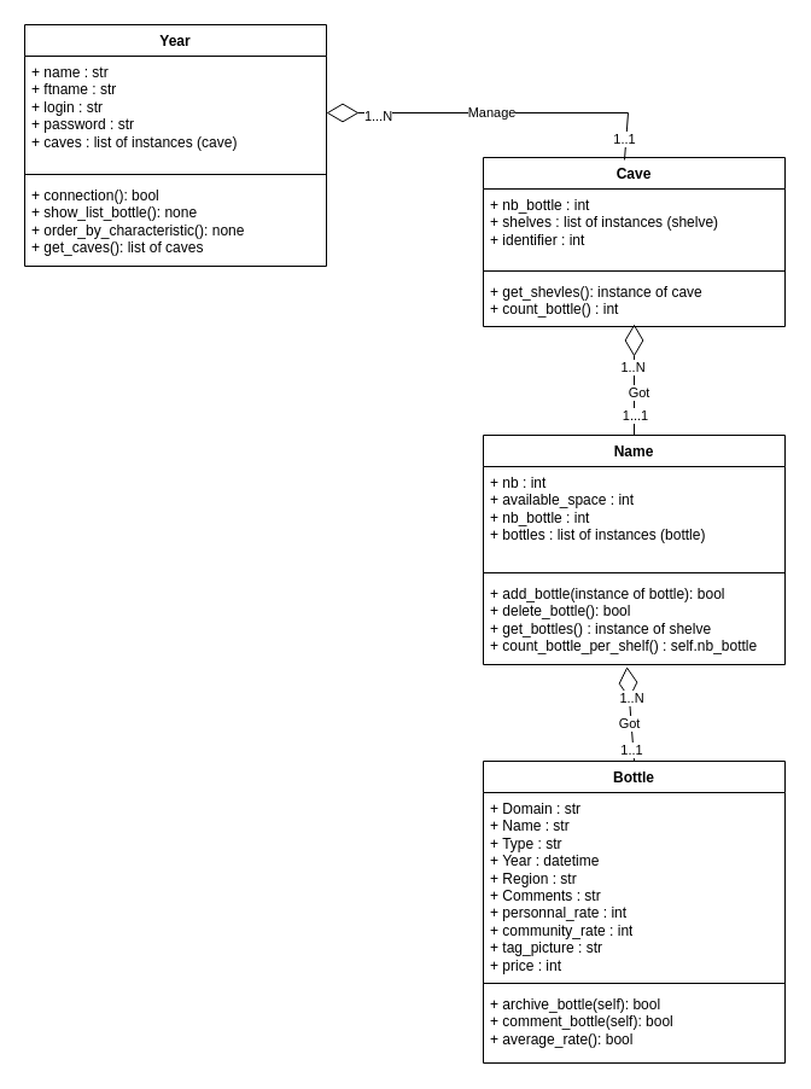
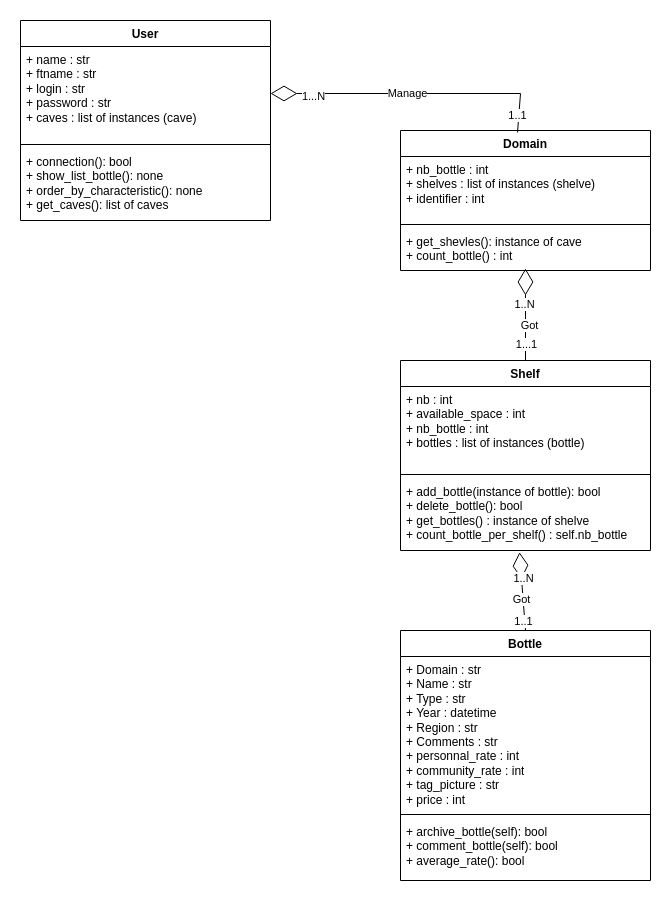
  <mxCell id="0" />
  <mxCell id="1" parent="0" />
- <mxCell id="2" value="Year" style="swimlane;fontStyle=1;align=center;verticalAlign=top;childLayout=stackLayout;horizontal=1;startSize=26;horizontalStack=0;resizeParent=1;resizeParentMax=0;resizeLast=0;collapsible=1;marginBottom=0;whiteSpace=wrap;html=1;" vertex="1" parent="1"><mxGeometry x="20" y="20" width="250" height="200" as="geometry" /></mxCell>
+ <mxCell id="2" value="User" style="swimlane;fontStyle=1;align=center;verticalAlign=top;childLayout=stackLayout;horizontal=1;startSize=26;horizontalStack=0;resizeParent=1;resizeParentMax=0;resizeLast=0;collapsible=1;marginBottom=0;whiteSpace=wrap;html=1;" vertex="1" parent="1"><mxGeometry x="20" y="20" width="250" height="200" as="geometry" /></mxCell>
  <mxCell id="3" value="+ name : str&lt;div&gt;+ ftname : str&lt;/div&gt;&lt;div&gt;+ login : str&lt;/div&gt;&lt;div&gt;+ password : str&lt;br&gt;&lt;div&gt;&lt;div&gt;+ caves : list of instances (cave)&amp;nbsp;&lt;/div&gt;&lt;/div&gt;&lt;/div&gt;" style="text;strokeColor=none;fillColor=none;align=left;verticalAlign=top;spacingLeft=4;spacingRight=4;overflow=hidden;rotatable=0;points=[[0,0.5],[1,0.5]];portConstraint=eastwest;whiteSpace=wrap;html=1;" vertex="1" parent="2"><mxGeometry y="26" width="250" height="94" as="geometry" /></mxCell>
  <mxCell id="4" value="" style="line;strokeWidth=1;fillColor=none;align=left;verticalAlign=middle;spacingTop=-1;spacingLeft=3;spacingRight=3;rotatable=0;labelPosition=right;points=[];portConstraint=eastwest;strokeColor=inherit;" vertex="1" parent="2"><mxGeometry y="120" width="250" height="8" as="geometry" /></mxCell>
  <mxCell id="5" value="+ connection(): bool&amp;nbsp;&lt;div&gt;+ show_list_bottle(): none&lt;/div&gt;&lt;div&gt;+ order_by_characteristic(): none&lt;/div&gt;&lt;div&gt;+ get_caves(): list of caves&lt;/div&gt;" style="text;strokeColor=none;fillColor=none;align=left;verticalAlign=top;spacingLeft=4;spacingRight=4;overflow=hidden;rotatable=0;points=[[0,0.5],[1,0.5]];portConstraint=eastwest;whiteSpace=wrap;html=1;" vertex="1" parent="2"><mxGeometry y="128" width="250" height="72" as="geometry" /></mxCell>
- <mxCell id="6" value="Cave" style="swimlane;fontStyle=1;align=center;verticalAlign=top;childLayout=stackLayout;horizontal=1;startSize=26;horizontalStack=0;resizeParent=1;resizeParentMax=0;resizeLast=0;collapsible=1;marginBottom=0;whiteSpace=wrap;html=1;" vertex="1" parent="1"><mxGeometry x="400" y="130" width="250" height="140" as="geometry" /></mxCell>
+ <mxCell id="6" value="Domain" style="swimlane;fontStyle=1;align=center;verticalAlign=top;childLayout=stackLayout;horizontal=1;startSize=26;horizontalStack=0;resizeParent=1;resizeParentMax=0;resizeLast=0;collapsible=1;marginBottom=0;whiteSpace=wrap;html=1;" vertex="1" parent="1"><mxGeometry x="400" y="130" width="250" height="140" as="geometry" /></mxCell>
  <mxCell id="7" value="+ nb_bottle : int&lt;div&gt;+ shelves : list of instances (shelve)&lt;br&gt;+ identifier : int&lt;/div&gt;" style="text;strokeColor=none;fillColor=none;align=left;verticalAlign=top;spacingLeft=4;spacingRight=4;overflow=hidden;rotatable=0;points=[[0,0.5],[1,0.5]];portConstraint=eastwest;whiteSpace=wrap;html=1;" vertex="1" parent="6"><mxGeometry y="26" width="250" height="64" as="geometry" /></mxCell>
  <mxCell id="8" value="" style="line;strokeWidth=1;fillColor=none;align=left;verticalAlign=middle;spacingTop=-1;spacingLeft=3;spacingRight=3;rotatable=0;labelPosition=right;points=[];portConstraint=eastwest;strokeColor=inherit;" vertex="1" parent="6"><mxGeometry y="90" width="250" height="8" as="geometry" /></mxCell>
  <mxCell id="9" value="&lt;div&gt;+ get_shevles(): instance of cave&lt;br&gt;+ count_bottle() : int&lt;/div&gt;" style="text;strokeColor=none;fillColor=none;align=left;verticalAlign=top;spacingLeft=4;spacingRight=4;overflow=hidden;rotatable=0;points=[[0,0.5],[1,0.5]];portConstraint=eastwest;whiteSpace=wrap;html=1;" vertex="1" parent="6"><mxGeometry y="98" width="250" height="42" as="geometry" /></mxCell>
  <mxCell id="10" value="Bottle" style="swimlane;fontStyle=1;align=center;verticalAlign=top;childLayout=stackLayout;horizontal=1;startSize=26;horizontalStack=0;resizeParent=1;resizeParentMax=0;resizeLast=0;collapsible=1;marginBottom=0;whiteSpace=wrap;html=1;" vertex="1" parent="1"><mxGeometry x="400" y="630" width="250" height="250" as="geometry" /></mxCell>
  <mxCell id="11" value="+ Domain : str&lt;div&gt;+ Name : str&lt;/div&gt;&lt;div&gt;+ Type : str&lt;/div&gt;&lt;div&gt;+ Year : datetime&lt;/div&gt;&lt;div&gt;+ Region : str&lt;/div&gt;&lt;div&gt;+ Comments : str&lt;/div&gt;&lt;div&gt;+ personnal_rate : int&lt;/div&gt;&lt;div&gt;+ community_rate : int&lt;/div&gt;&lt;div&gt;+ tag_picture : str&lt;/div&gt;&lt;div&gt;+ price : int&lt;/div&gt;" style="text;strokeColor=none;fillColor=none;align=left;verticalAlign=top;spacingLeft=4;spacingRight=4;overflow=hidden;rotatable=0;points=[[0,0.5],[1,0.5]];portConstraint=eastwest;whiteSpace=wrap;html=1;" vertex="1" parent="10"><mxGeometry y="26" width="250" height="154" as="geometry" /></mxCell>
  <mxCell id="12" value="" style="line;strokeWidth=1;fillColor=none;align=left;verticalAlign=middle;spacingTop=-1;spacingLeft=3;spacingRight=3;rotatable=0;labelPosition=right;points=[];portConstraint=eastwest;strokeColor=inherit;" vertex="1" parent="10"><mxGeometry y="180" width="250" height="8" as="geometry" /></mxCell>
  <mxCell id="13" value="+ archive_bottle(self): bool&lt;div&gt;+ comment_bottle(self): bool&lt;/div&gt;&lt;div&gt;+ average_rate(): bool&lt;/div&gt;" style="text;strokeColor=none;fillColor=none;align=left;verticalAlign=top;spacingLeft=4;spacingRight=4;overflow=hidden;rotatable=0;points=[[0,0.5],[1,0.5]];portConstraint=eastwest;whiteSpace=wrap;html=1;" vertex="1" parent="10"><mxGeometry y="188" width="250" height="62" as="geometry" /></mxCell>
- <mxCell id="14" value="Name&lt;div&gt;&lt;br&gt;&lt;/div&gt;" style="swimlane;fontStyle=1;align=center;verticalAlign=top;childLayout=stackLayout;horizontal=1;startSize=26;horizontalStack=0;resizeParent=1;resizeParentMax=0;resizeLast=0;collapsible=1;marginBottom=0;whiteSpace=wrap;html=1;" vertex="1" parent="1"><mxGeometry x="400" y="360" width="250" height="190" as="geometry" /></mxCell>
+ <mxCell id="14" value="Shelf&lt;div&gt;&lt;br&gt;&lt;/div&gt;" style="swimlane;fontStyle=1;align=center;verticalAlign=top;childLayout=stackLayout;horizontal=1;startSize=26;horizontalStack=0;resizeParent=1;resizeParentMax=0;resizeLast=0;collapsible=1;marginBottom=0;whiteSpace=wrap;html=1;" vertex="1" parent="1"><mxGeometry x="400" y="360" width="250" height="190" as="geometry" /></mxCell>
  <mxCell id="15" value="+ nb : int&lt;div&gt;+ available_space : int&lt;/div&gt;&lt;div&gt;+ nb_bottle : int&lt;/div&gt;&lt;div&gt;+ bottles : list of instances (bottle)&lt;/div&gt;" style="text;strokeColor=none;fillColor=none;align=left;verticalAlign=top;spacingLeft=4;spacingRight=4;overflow=hidden;rotatable=0;points=[[0,0.5],[1,0.5]];portConstraint=eastwest;whiteSpace=wrap;html=1;" vertex="1" parent="14"><mxGeometry y="26" width="250" height="84" as="geometry" /></mxCell>
  <mxCell id="16" value="" style="line;strokeWidth=1;fillColor=none;align=left;verticalAlign=middle;spacingTop=-1;spacingLeft=3;spacingRight=3;rotatable=0;labelPosition=right;points=[];portConstraint=eastwest;strokeColor=inherit;" vertex="1" parent="14"><mxGeometry y="110" width="250" height="8" as="geometry" /></mxCell>
  <mxCell id="17" value="+ add_bottle(instance of bottle): bool&lt;div&gt;+ delete_bottle(): bool&lt;/div&gt;&lt;div&gt;+ get_bottles() : instance of shelve&lt;/div&gt;&lt;div&gt;+ count_bottle&lt;span style=&quot;background-color: initial;&quot;&gt;_per_shelf&lt;/span&gt;&lt;span style=&quot;background-color: initial;&quot;&gt;() : self.nb_bottle&lt;/span&gt;&lt;/div&gt;" style="text;strokeColor=none;fillColor=none;align=left;verticalAlign=top;spacingLeft=4;spacingRight=4;overflow=hidden;rotatable=0;points=[[0,0.5],[1,0.5]];portConstraint=eastwest;whiteSpace=wrap;html=1;" vertex="1" parent="14"><mxGeometry y="118" width="250" height="72" as="geometry" /></mxCell>
  <mxCell id="18" value="" style="endArrow=diamondThin;endFill=0;endSize=24;html=1;rounded=0;exitX=0.5;exitY=0;exitDx=0;exitDy=0;entryX=0.476;entryY=1.024;entryDx=0;entryDy=0;entryPerimeter=0;" edge="1" parent="1" source="10" target="17"><mxGeometry width="160" relative="1" as="geometry"><mxPoint x="210" y="410" as="sourcePoint" /><mxPoint x="370" y="410" as="targetPoint" /></mxGeometry></mxCell>
  <mxCell id="19" value="Got" style="edgeLabel;html=1;align=center;verticalAlign=middle;resizable=0;points=[];" vertex="1" connectable="0" parent="18"><mxGeometry x="-0.446" y="3" relative="1" as="geometry"><mxPoint y="-10" as="offset" /></mxGeometry></mxCell>
  <mxCell id="20" value="1..N" style="edgeLabel;html=1;align=center;verticalAlign=middle;resizable=0;points=[];" vertex="1" connectable="0" parent="18"><mxGeometry x="0.122" y="-1" relative="1" as="geometry"><mxPoint y="-9" as="offset" /></mxGeometry></mxCell>
  <mxCell id="21" value="1..1" style="edgeLabel;html=1;align=center;verticalAlign=middle;resizable=0;points=[];" vertex="1" connectable="0" parent="18"><mxGeometry x="-0.744" y="2" relative="1" as="geometry"><mxPoint as="offset" /></mxGeometry></mxCell>
  <mxCell id="22" value="" style="endArrow=diamondThin;endFill=0;endSize=24;html=1;rounded=0;exitX=0.5;exitY=0;exitDx=0;exitDy=0;entryX=0.5;entryY=0.952;entryDx=0;entryDy=0;entryPerimeter=0;" edge="1" parent="1" source="14" target="9"><mxGeometry width="160" relative="1" as="geometry"><mxPoint x="535" y="580" as="sourcePoint" /><mxPoint x="529" y="521" as="targetPoint" /></mxGeometry></mxCell>
  <mxCell id="23" value="Got" style="edgeLabel;html=1;align=center;verticalAlign=middle;resizable=0;points=[];" vertex="1" connectable="0" parent="22"><mxGeometry x="-0.22" y="-3" relative="1" as="geometry"><mxPoint as="offset" /></mxGeometry></mxCell>
  <mxCell id="24" value="1..N" style="edgeLabel;html=1;align=center;verticalAlign=middle;resizable=0;points=[];" vertex="1" connectable="0" parent="22"><mxGeometry x="0.244" y="2" relative="1" as="geometry"><mxPoint as="offset" /></mxGeometry></mxCell>
  <mxCell id="25" value="1...1" style="edgeLabel;html=1;align=center;verticalAlign=middle;resizable=0;points=[];" vertex="1" connectable="0" parent="22"><mxGeometry x="-0.634" relative="1" as="geometry"><mxPoint as="offset" /></mxGeometry></mxCell>
  <mxCell id="26" value="" style="endArrow=diamondThin;endFill=0;endSize=24;html=1;rounded=0;exitX=0.468;exitY=0.014;exitDx=0;exitDy=0;entryX=1;entryY=0.5;entryDx=0;entryDy=0;exitPerimeter=0;" edge="1" parent="1" source="6" target="3"><mxGeometry width="160" relative="1" as="geometry"><mxPoint x="545" y="590" as="sourcePoint" /><mxPoint x="539" y="531" as="targetPoint" /><Array as="points"><mxPoint x="520" y="93" /></Array></mxGeometry></mxCell>
  <mxCell id="27" value="Manage" style="edgeLabel;html=1;align=center;verticalAlign=middle;resizable=0;points=[];" vertex="1" connectable="0" parent="26"><mxGeometry x="0.059" y="-1" relative="1" as="geometry"><mxPoint as="offset" /></mxGeometry></mxCell>
  <mxCell id="28" value="1...N" style="edgeLabel;html=1;align=center;verticalAlign=middle;resizable=0;points=[];" vertex="1" connectable="0" parent="26"><mxGeometry x="0.709" y="2" relative="1" as="geometry"><mxPoint as="offset" /></mxGeometry></mxCell>
  <mxCell id="29" value="1..1" style="edgeLabel;html=1;align=center;verticalAlign=middle;resizable=0;points=[];" vertex="1" connectable="0" parent="26"><mxGeometry x="-0.883" y="2" relative="1" as="geometry"><mxPoint as="offset" /></mxGeometry></mxCell>
